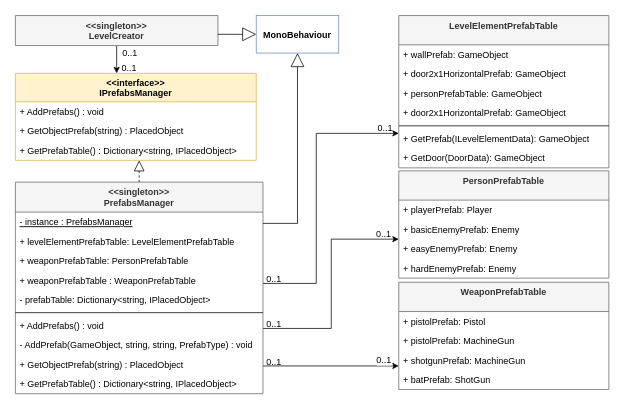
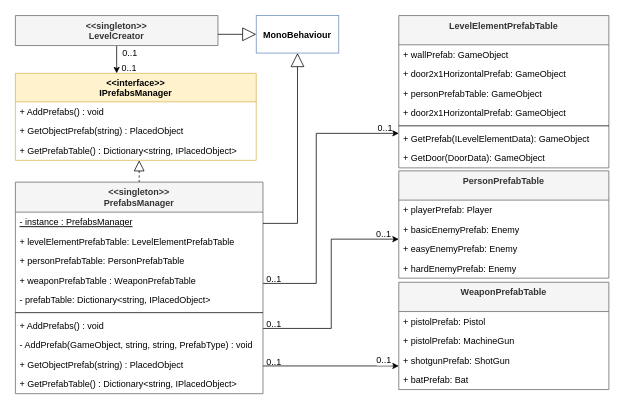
  <mxCell id="0" />
  <mxCell id="1" parent="0" />
  <mxCell id="2" style="edgeStyle=orthogonalEdgeStyle;rounded=0;orthogonalLoop=1;jettySize=auto;html=1;" parent="1" source="3" target="19" edge="1"><mxGeometry relative="1" as="geometry"><Array as="points"><mxPoint x="155" y="87" /><mxPoint x="155" y="87" /></Array></mxGeometry></mxCell>
  <mxCell id="3" value="&lt;&lt;singleton&gt;&gt;&#10;LevelCreator" style="swimlane;fontStyle=1;align=center;verticalAlign=top;childLayout=stackLayout;horizontal=1;startSize=40;horizontalStack=0;resizeParent=1;resizeParentMax=0;resizeLast=0;collapsible=1;marginBottom=0;fillColor=#f5f5f5;strokeColor=#666666;fontColor=#333333;" parent="1" vertex="1"><mxGeometry x="20" y="20" width="270" height="40" as="geometry"><mxRectangle x="-680" y="226" width="100" height="40" as="alternateBounds" /></mxGeometry></mxCell>
  <mxCell id="4" style="edgeStyle=orthogonalEdgeStyle;rounded=0;orthogonalLoop=1;jettySize=auto;html=1;" parent="1" source="8" target="27" edge="1"><mxGeometry relative="1" as="geometry"><Array as="points"><mxPoint x="421" y="377" /><mxPoint x="421" y="177" /></Array></mxGeometry></mxCell>
  <mxCell id="5" style="edgeStyle=orthogonalEdgeStyle;rounded=0;orthogonalLoop=1;jettySize=auto;html=1;" parent="1" source="8" target="35" edge="1"><mxGeometry relative="1" as="geometry"><Array as="points"><mxPoint x="441" y="437" /><mxPoint x="441" y="318" /></Array></mxGeometry></mxCell>
  <mxCell id="6" style="edgeStyle=orthogonalEdgeStyle;rounded=0;orthogonalLoop=1;jettySize=auto;html=1;" parent="1" source="8" target="40" edge="1"><mxGeometry relative="1" as="geometry"><Array as="points"><mxPoint x="421" y="487" /><mxPoint x="421" y="487" /></Array></mxGeometry></mxCell>
  <mxCell id="7" value="0..1" style="text;html=1;resizable=0;points=[];align=center;verticalAlign=middle;labelBackgroundColor=#ffffff;" parent="6" vertex="1" connectable="0"><mxGeometry x="0.74" y="-2" relative="1" as="geometry"><mxPoint x="3" y="-10.5" as="offset" /></mxGeometry></mxCell>
  <mxCell id="8" value="&lt;&lt;singleton&gt;&gt;&#10;PrefabsManager" style="swimlane;fontStyle=1;align=center;verticalAlign=top;childLayout=stackLayout;horizontal=1;startSize=40;horizontalStack=0;resizeParent=1;resizeParentMax=0;resizeLast=0;collapsible=1;marginBottom=0;fillColor=#f5f5f5;strokeColor=#666666;fontColor=#333333;" parent="1" vertex="1"><mxGeometry x="20" y="242" width="330" height="282" as="geometry" /></mxCell>
  <mxCell id="9" value="- instance : PrefabsManager" style="text;align=left;verticalAlign=top;spacingLeft=4;spacingRight=4;overflow=hidden;rotatable=0;points=[[0,0.5],[1,0.5]];portConstraint=eastwest;fontStyle=4" parent="8" vertex="1"><mxGeometry y="40" width="330" height="26" as="geometry" /></mxCell>
  <mxCell id="10" value="+ levelElementPrefabTable: LevelElementPrefabTable" style="text;align=left;verticalAlign=top;spacingLeft=4;spacingRight=4;overflow=hidden;rotatable=0;points=[[0,0.5],[1,0.5]];portConstraint=eastwest;" parent="8" vertex="1"><mxGeometry y="66" width="330" height="26" as="geometry" /></mxCell>
- <mxCell id="11" value="+ weaponPrefabTable: PersonPrefabTable" style="text;align=left;verticalAlign=top;spacingLeft=4;spacingRight=4;overflow=hidden;rotatable=0;points=[[0,0.5],[1,0.5]];portConstraint=eastwest;" parent="8" vertex="1"><mxGeometry y="92" width="330" height="26" as="geometry" /></mxCell>
+ <mxCell id="11" value="+ personPrefabTable: PersonPrefabTable" style="text;align=left;verticalAlign=top;spacingLeft=4;spacingRight=4;overflow=hidden;rotatable=0;points=[[0,0.5],[1,0.5]];portConstraint=eastwest;" parent="8" vertex="1"><mxGeometry y="92" width="330" height="26" as="geometry" /></mxCell>
  <mxCell id="12" value="+ weaponPrefabTable : WeaponPrefabTable" style="text;align=left;verticalAlign=top;spacingLeft=4;spacingRight=4;overflow=hidden;rotatable=0;points=[[0,0.5],[1,0.5]];portConstraint=eastwest;" parent="8" vertex="1"><mxGeometry y="118" width="330" height="26" as="geometry" /></mxCell>
  <mxCell id="13" value="- prefabTable: Dictionary&lt;string, IPlacedObject&gt;" style="text;align=left;verticalAlign=top;spacingLeft=4;spacingRight=4;overflow=hidden;rotatable=0;points=[[0,0.5],[1,0.5]];portConstraint=eastwest;" parent="8" vertex="1"><mxGeometry y="144" width="330" height="26" as="geometry" /></mxCell>
  <mxCell id="14" value="" style="line;strokeWidth=1;fillColor=none;align=left;verticalAlign=middle;spacingTop=-1;spacingLeft=3;spacingRight=3;rotatable=0;labelPosition=right;points=[];portConstraint=eastwest;" parent="8" vertex="1"><mxGeometry y="170" width="330" height="8" as="geometry" /></mxCell>
  <mxCell id="15" value="+ AddPrefabs() : void" style="text;align=left;verticalAlign=top;spacingLeft=4;spacingRight=4;overflow=hidden;rotatable=0;points=[[0,0.5],[1,0.5]];portConstraint=eastwest;" parent="8" vertex="1"><mxGeometry y="178" width="330" height="26" as="geometry" /></mxCell>
  <mxCell id="16" value="- AddPrefab(GameObject, string, string, PrefabType) : void" style="text;align=left;verticalAlign=top;spacingLeft=4;spacingRight=4;overflow=hidden;rotatable=0;points=[[0,0.5],[1,0.5]];portConstraint=eastwest;" parent="8" vertex="1"><mxGeometry y="204" width="330" height="26" as="geometry" /></mxCell>
  <mxCell id="17" value="+ GetObjectPrefab(string) : PlacedObject" style="text;align=left;verticalAlign=top;spacingLeft=4;spacingRight=4;overflow=hidden;rotatable=0;points=[[0,0.5],[1,0.5]];portConstraint=eastwest;" parent="8" vertex="1"><mxGeometry y="230" width="330" height="26" as="geometry" /></mxCell>
  <mxCell id="18" value="+ GetPrefabTable() : Dictionary&lt;string, IPlacedObject&gt;" style="text;align=left;verticalAlign=top;spacingLeft=4;spacingRight=4;overflow=hidden;rotatable=0;points=[[0,0.5],[1,0.5]];portConstraint=eastwest;" parent="8" vertex="1"><mxGeometry y="256" width="330" height="26" as="geometry" /></mxCell>
  <mxCell id="19" value="&#10;&lt;&lt;interface&gt;&gt;&#10;IPrefabsManager&#10;" style="swimlane;fontStyle=1;childLayout=stackLayout;horizontal=1;startSize=38;fillColor=#fff2cc;horizontalStack=0;resizeParent=1;resizeParentMax=0;resizeLast=0;collapsible=1;marginBottom=0;labelBackgroundColor=none;strokeColor=#d6b656;" parent="1" vertex="1"><mxGeometry x="20" y="97" width="321" height="116" as="geometry" /></mxCell>
  <mxCell id="20" value="+ AddPrefabs() : void" style="text;align=left;verticalAlign=top;spacingLeft=4;spacingRight=4;overflow=hidden;rotatable=0;points=[[0,0.5],[1,0.5]];portConstraint=eastwest;" parent="19" vertex="1"><mxGeometry y="38" width="321" height="26" as="geometry" /></mxCell>
  <mxCell id="21" value="+ GetObjectPrefab(string) : PlacedObject" style="text;align=left;verticalAlign=top;spacingLeft=4;spacingRight=4;overflow=hidden;rotatable=0;points=[[0,0.5],[1,0.5]];portConstraint=eastwest;" parent="19" vertex="1"><mxGeometry y="64" width="321" height="26" as="geometry" /></mxCell>
  <mxCell id="22" value="+ GetPrefabTable() : Dictionary&lt;string, IPlacedObject&gt;" style="text;align=left;verticalAlign=top;spacingLeft=4;spacingRight=4;overflow=hidden;rotatable=0;points=[[0,0.5],[1,0.5]];portConstraint=eastwest;" parent="19" vertex="1"><mxGeometry y="90" width="321" height="26" as="geometry" /></mxCell>
  <mxCell id="23" value="" style="endArrow=block;dashed=1;endFill=0;endSize=12;html=1;rounded=0;edgeStyle=orthogonalEdgeStyle;" parent="1" source="8" target="19" edge="1"><mxGeometry width="160" relative="1" as="geometry"><mxPoint x="335" y="150" as="sourcePoint" /><mxPoint x="335" y="100" as="targetPoint" /><Array as="points"><mxPoint x="220" y="247" /><mxPoint x="220" y="247" /></Array></mxGeometry></mxCell>
  <mxCell id="24" value="MonoBehaviour" style="fillColor=#ffffff;strokeColor=#6c8ebf;fontStyle=1;" parent="1" vertex="1"><mxGeometry x="341" y="20" width="110" height="50" as="geometry" /></mxCell>
  <mxCell id="25" value="" style="endArrow=block;endSize=16;endFill=0;edgeStyle=orthogonalEdgeStyle;rounded=0;labelBackgroundColor=none;html=1;" parent="1" source="8" target="24" edge="1"><mxGeometry width="160" relative="1" as="geometry"><mxPoint x="249" y="347" as="sourcePoint" /><mxPoint x="364" y="738" as="targetPoint" /><Array as="points"><mxPoint x="396" y="297" /></Array></mxGeometry></mxCell>
  <mxCell id="26" value="" style="endArrow=block;endSize=16;endFill=0;edgeStyle=orthogonalEdgeStyle;rounded=0;labelBackgroundColor=none;html=1;" parent="1" source="3" target="24" edge="1"><mxGeometry width="160" relative="1" as="geometry"><mxPoint x="0" y="127" as="sourcePoint" /><mxPoint x="330" y="40" as="targetPoint" /><Array as="points"><mxPoint x="301" y="45" /><mxPoint x="301" y="45" /></Array></mxGeometry></mxCell>
  <mxCell id="27" value="LevelElementPrefabTable" style="swimlane;fontStyle=1;align=center;verticalAlign=top;childLayout=stackLayout;horizontal=1;startSize=39;horizontalStack=0;resizeParent=1;resizeParentMax=0;resizeLast=0;collapsible=1;marginBottom=0;fillColor=#f5f5f5;strokeColor=#666666;fontColor=#333333;" parent="1" vertex="1"><mxGeometry x="531" y="20" width="280" height="203" as="geometry" /></mxCell>
  <mxCell id="28" value="+ wallPrefab: GameObject" style="text;strokeColor=none;fillColor=none;align=left;verticalAlign=top;spacingLeft=4;spacingRight=4;overflow=hidden;rotatable=0;points=[[0,0.5],[1,0.5]];portConstraint=eastwest;" parent="27" vertex="1"><mxGeometry y="39" width="280" height="26" as="geometry" /></mxCell>
  <mxCell id="29" value="+ door2x1HorizontalPrefab: GameObject" style="text;strokeColor=none;fillColor=none;align=left;verticalAlign=top;spacingLeft=4;spacingRight=4;overflow=hidden;rotatable=0;points=[[0,0.5],[1,0.5]];portConstraint=eastwest;" parent="27" vertex="1"><mxGeometry y="65" width="280" height="26" as="geometry" /></mxCell>
  <mxCell id="30" value="+ personPrefabTable: GameObject" style="text;strokeColor=none;fillColor=none;align=left;verticalAlign=top;spacingLeft=4;spacingRight=4;overflow=hidden;rotatable=0;points=[[0,0.5],[1,0.5]];portConstraint=eastwest;" parent="27" vertex="1"><mxGeometry y="91" width="280" height="26" as="geometry" /></mxCell>
  <mxCell id="31" value="+ door2x1HorizontalPrefab: GameObject" style="text;strokeColor=none;fillColor=none;align=left;verticalAlign=top;spacingLeft=4;spacingRight=4;overflow=hidden;rotatable=0;points=[[0,0.5],[1,0.5]];portConstraint=eastwest;" parent="27" vertex="1"><mxGeometry y="117" width="280" height="26" as="geometry" /></mxCell>
  <mxCell id="32" value="" style="line;strokeWidth=1;fillColor=none;align=left;verticalAlign=middle;spacingTop=-1;spacingLeft=3;spacingRight=3;rotatable=0;labelPosition=right;points=[];portConstraint=eastwest;" parent="27" vertex="1"><mxGeometry y="143" width="280" height="8" as="geometry" /></mxCell>
  <mxCell id="33" value="+ GetPrefab(ILevelElementData): GameObject" style="text;strokeColor=none;fillColor=none;align=left;verticalAlign=top;spacingLeft=4;spacingRight=4;overflow=hidden;rotatable=0;points=[[0,0.5],[1,0.5]];portConstraint=eastwest;" parent="27" vertex="1"><mxGeometry y="151" width="280" height="26" as="geometry" /></mxCell>
  <mxCell id="34" value="+ GetDoor(DoorData): GameObject" style="text;strokeColor=none;fillColor=none;align=left;verticalAlign=top;spacingLeft=4;spacingRight=4;overflow=hidden;rotatable=0;points=[[0,0.5],[1,0.5]];portConstraint=eastwest;" parent="27" vertex="1"><mxGeometry y="177" width="280" height="26" as="geometry" /></mxCell>
  <mxCell id="35" value="PersonPrefabTable" style="swimlane;fontStyle=1;align=center;verticalAlign=top;childLayout=stackLayout;horizontal=1;startSize=39;horizontalStack=0;resizeParent=1;resizeParentMax=0;resizeLast=0;collapsible=1;marginBottom=0;fillColor=#f5f5f5;strokeColor=#666666;fontColor=#333333;" parent="1" vertex="1"><mxGeometry x="531" y="227" width="280" height="143" as="geometry" /></mxCell>
  <mxCell id="36" value="+ playerPrefab: Player" style="text;strokeColor=none;fillColor=none;align=left;verticalAlign=top;spacingLeft=4;spacingRight=4;overflow=hidden;rotatable=0;points=[[0,0.5],[1,0.5]];portConstraint=eastwest;" parent="35" vertex="1"><mxGeometry y="39" width="280" height="26" as="geometry" /></mxCell>
  <mxCell id="37" value="+ basicEnemyPrefab: Enemy" style="text;strokeColor=none;fillColor=none;align=left;verticalAlign=top;spacingLeft=4;spacingRight=4;overflow=hidden;rotatable=0;points=[[0,0.5],[1,0.5]];portConstraint=eastwest;" parent="35" vertex="1"><mxGeometry y="65" width="280" height="26" as="geometry" /></mxCell>
  <mxCell id="38" value="+ easyEnemyPrefab: Enemy" style="text;strokeColor=none;fillColor=none;align=left;verticalAlign=top;spacingLeft=4;spacingRight=4;overflow=hidden;rotatable=0;points=[[0,0.5],[1,0.5]];portConstraint=eastwest;" parent="35" vertex="1"><mxGeometry y="91" width="280" height="26" as="geometry" /></mxCell>
  <mxCell id="39" value="+ hardEnemyPrefab: Enemy" style="text;strokeColor=none;fillColor=none;align=left;verticalAlign=top;spacingLeft=4;spacingRight=4;overflow=hidden;rotatable=0;points=[[0,0.5],[1,0.5]];portConstraint=eastwest;" parent="35" vertex="1"><mxGeometry y="117" width="280" height="26" as="geometry" /></mxCell>
  <mxCell id="40" value="WeaponPrefabTable" style="swimlane;fontStyle=1;align=center;verticalAlign=top;childLayout=stackLayout;horizontal=1;startSize=39;horizontalStack=0;resizeParent=1;resizeParentMax=0;resizeLast=0;collapsible=1;marginBottom=0;fillColor=#f5f5f5;strokeColor=#666666;fontColor=#333333;" parent="1" vertex="1"><mxGeometry x="531" y="375.5" width="280" height="143" as="geometry" /></mxCell>
  <mxCell id="41" value="+ pistolPrefab: Pistol" style="text;strokeColor=none;fillColor=none;align=left;verticalAlign=top;spacingLeft=4;spacingRight=4;overflow=hidden;rotatable=0;points=[[0,0.5],[1,0.5]];portConstraint=eastwest;" parent="40" vertex="1"><mxGeometry y="39" width="280" height="26" as="geometry" /></mxCell>
  <mxCell id="42" value="+ pistolPrefab: MachineGun" style="text;strokeColor=none;fillColor=none;align=left;verticalAlign=top;spacingLeft=4;spacingRight=4;overflow=hidden;rotatable=0;points=[[0,0.5],[1,0.5]];portConstraint=eastwest;" parent="40" vertex="1"><mxGeometry y="65" width="280" height="26" as="geometry" /></mxCell>
- <mxCell id="43" value="+ shotgunPrefab: MachineGun" style="text;strokeColor=none;fillColor=none;align=left;verticalAlign=top;spacingLeft=4;spacingRight=4;overflow=hidden;rotatable=0;points=[[0,0.5],[1,0.5]];portConstraint=eastwest;" parent="40" vertex="1"><mxGeometry y="91" width="280" height="26" as="geometry" /></mxCell>
- <mxCell id="44" value="+ batPrefab: ShotGun" style="text;strokeColor=none;fillColor=none;align=left;verticalAlign=top;spacingLeft=4;spacingRight=4;overflow=hidden;rotatable=0;points=[[0,0.5],[1,0.5]];portConstraint=eastwest;" parent="40" vertex="1"><mxGeometry y="117" width="280" height="26" as="geometry" /></mxCell>
+ <mxCell id="43" value="+ shotgunPrefab: ShotGun" style="text;strokeColor=none;fillColor=none;align=left;verticalAlign=top;spacingLeft=4;spacingRight=4;overflow=hidden;rotatable=0;points=[[0,0.5],[1,0.5]];portConstraint=eastwest;" parent="40" vertex="1"><mxGeometry y="91" width="280" height="26" as="geometry" /></mxCell>
+ <mxCell id="44" value="+ batPrefab: Bat" style="text;strokeColor=none;fillColor=none;align=left;verticalAlign=top;spacingLeft=4;spacingRight=4;overflow=hidden;rotatable=0;points=[[0,0.5],[1,0.5]];portConstraint=eastwest;" parent="40" vertex="1"><mxGeometry y="117" width="280" height="26" as="geometry" /></mxCell>
  <mxCell id="45" value="0..1" style="text;html=1;resizable=0;points=[];autosize=1;align=left;verticalAlign=top;spacingTop=-4;" parent="1" vertex="1"><mxGeometry x="160.5" y="60" width="40" height="20" as="geometry" /></mxCell>
  <mxCell id="46" value="0..1" style="text;html=1;resizable=0;points=[];autosize=1;align=left;verticalAlign=top;spacingTop=-4;" parent="1" vertex="1"><mxGeometry x="160" y="80" width="40" height="20" as="geometry" /></mxCell>
  <mxCell id="47" value="0..1" style="text;html=1;resizable=0;points=[];autosize=1;align=left;verticalAlign=top;spacingTop=-4;" parent="1" vertex="1"><mxGeometry x="353" y="472" width="40" height="20" as="geometry" /></mxCell>
  <mxCell id="48" value="0..1" style="text;html=1;resizable=0;points=[];autosize=1;align=left;verticalAlign=top;spacingTop=-4;" parent="1" vertex="1"><mxGeometry x="499" y="301.5" width="40" height="20" as="geometry" /></mxCell>
  <mxCell id="49" value="0..1" style="text;html=1;resizable=0;points=[];autosize=1;align=left;verticalAlign=top;spacingTop=-4;" parent="1" vertex="1"><mxGeometry x="353" y="421" width="40" height="20" as="geometry" /></mxCell>
  <mxCell id="50" value="0..1" style="text;html=1;resizable=0;points=[];autosize=1;align=left;verticalAlign=top;spacingTop=-4;" parent="1" vertex="1"><mxGeometry x="353" y="361" width="40" height="20" as="geometry" /></mxCell>
  <mxCell id="51" value="0..1" style="text;html=1;resizable=0;points=[];autosize=1;align=left;verticalAlign=top;spacingTop=-4;" parent="1" vertex="1"><mxGeometry x="501" y="161" width="40" height="20" as="geometry" /></mxCell>
